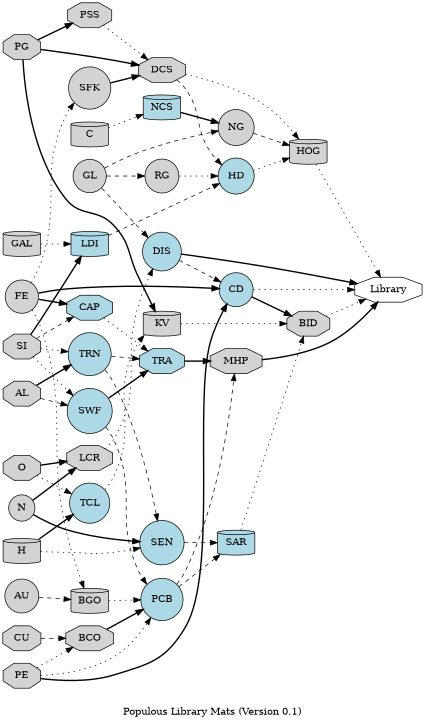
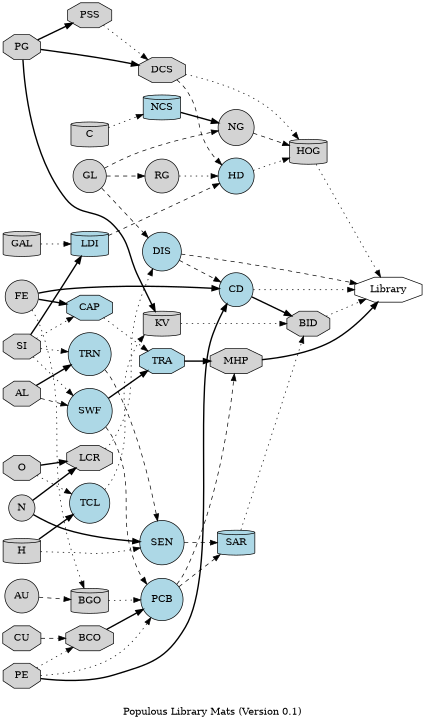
  digraph {
    label="Populous Library Mats (Version 0.1)"
    rankdir=LR
    node [fillcolor=lightgray shape=octagon style=filled]
    edge [style=dotted]
    MHP
    Library [fillcolor=white]
    HOG [shape=cylinder]
    BID
    CD [fillcolor=lightblue shape=circle]
    DIS [fillcolor=lightblue shape=circle]
    PCB [fillcolor=lightblue shape=circle]
    SAR [fillcolor=lightblue shape=cylinder]
    TRA [fillcolor=lightblue]
    DCS
    HD [fillcolor=lightblue shape=circle]
    NG [shape=circle]
    KV [shape=cylinder]
    CAP [fillcolor=lightblue]
    SWF [fillcolor=lightblue shape=circle]
    TRN [fillcolor=lightblue shape=circle]
    SEN [fillcolor=lightblue shape=circle]
    SI
    LDI [fillcolor=lightblue shape=cylinder]
    LCR
    FE [shape=circle]
    BGO [shape=cylinder]
-   SFK [shape=circle]
    AL
    GAL [shape=cylinder]
    C [shape=cylinder]
    NCS [fillcolor=lightblue shape=cylinder]
    BCO
    PE
    H [shape=cylinder]
    TCL [fillcolor=lightblue shape=circle]
    N [shape=circle]
    PG
    PSS
    RG [shape=circle]
    GL [shape=circle]
    O
    CU
    AU [shape=circle]
    MHP -> Library [style=bold]
    HOG -> Library
    BID -> Library
    CD -> Library
    CD -> BID [style=bold]
-   DIS -> Library [style=bold]
+   DIS -> Library [style=dashed]
    DIS -> CD [style=dashed]
    PCB -> MHP [style=dashed]
    PCB -> SAR [style=dashed]
    SAR -> BID
    TRA -> MHP [style=bold]
    DCS -> HOG
    DCS -> HD [style=dashed]
    HD -> HOG
    NG -> HOG [style=dashed]
    KV -> BID
    CAP -> TRA
    SWF -> PCB [style=dashed]
    SWF -> TRA [style=bold]
-   TRN -> TRA [style=dashed]
    TRN -> SEN [style=dashed]
    SEN -> SAR [style=dashed]
-   SI -> CAP [style=dashed]
+   SI -> CAP
    SI -> SWF
    SI -> TRN
    SI -> LDI [style=bold]
    LDI -> HD [style=dashed]
    LCR -> DIS
    FE -> CD [style=bold]
    FE -> CAP [style=bold]
    FE -> BGO
-   FE -> SFK
    BGO -> PCB
-   SFK -> DCS [style=bold]
    AL -> SWF [style=dashed]
    AL -> TRN [style=bold]
    GAL -> LDI
    C -> NCS
    NCS -> NG [style=bold]
    BCO -> PCB [style=bold]
    PE -> CD [style=bold]
    PE -> PCB
    PE -> BCO
    H -> SEN
    H -> TCL [style=bold]
    TCL -> KV
    N -> SEN [style=bold]
    N -> LCR [style=bold]
    PG -> DCS [style=bold]
    PG -> KV [style=bold]
    PG -> PSS [style=bold]
    PSS -> DCS
    RG -> HD
    GL -> DIS [style=dashed]
    GL -> NG [style=dashed]
    GL -> RG [style=dashed]
    O -> LCR [style=bold]
    O -> TCL
    CU -> BCO [style=dashed]
    AU -> BGO [style=dashed]
  }
